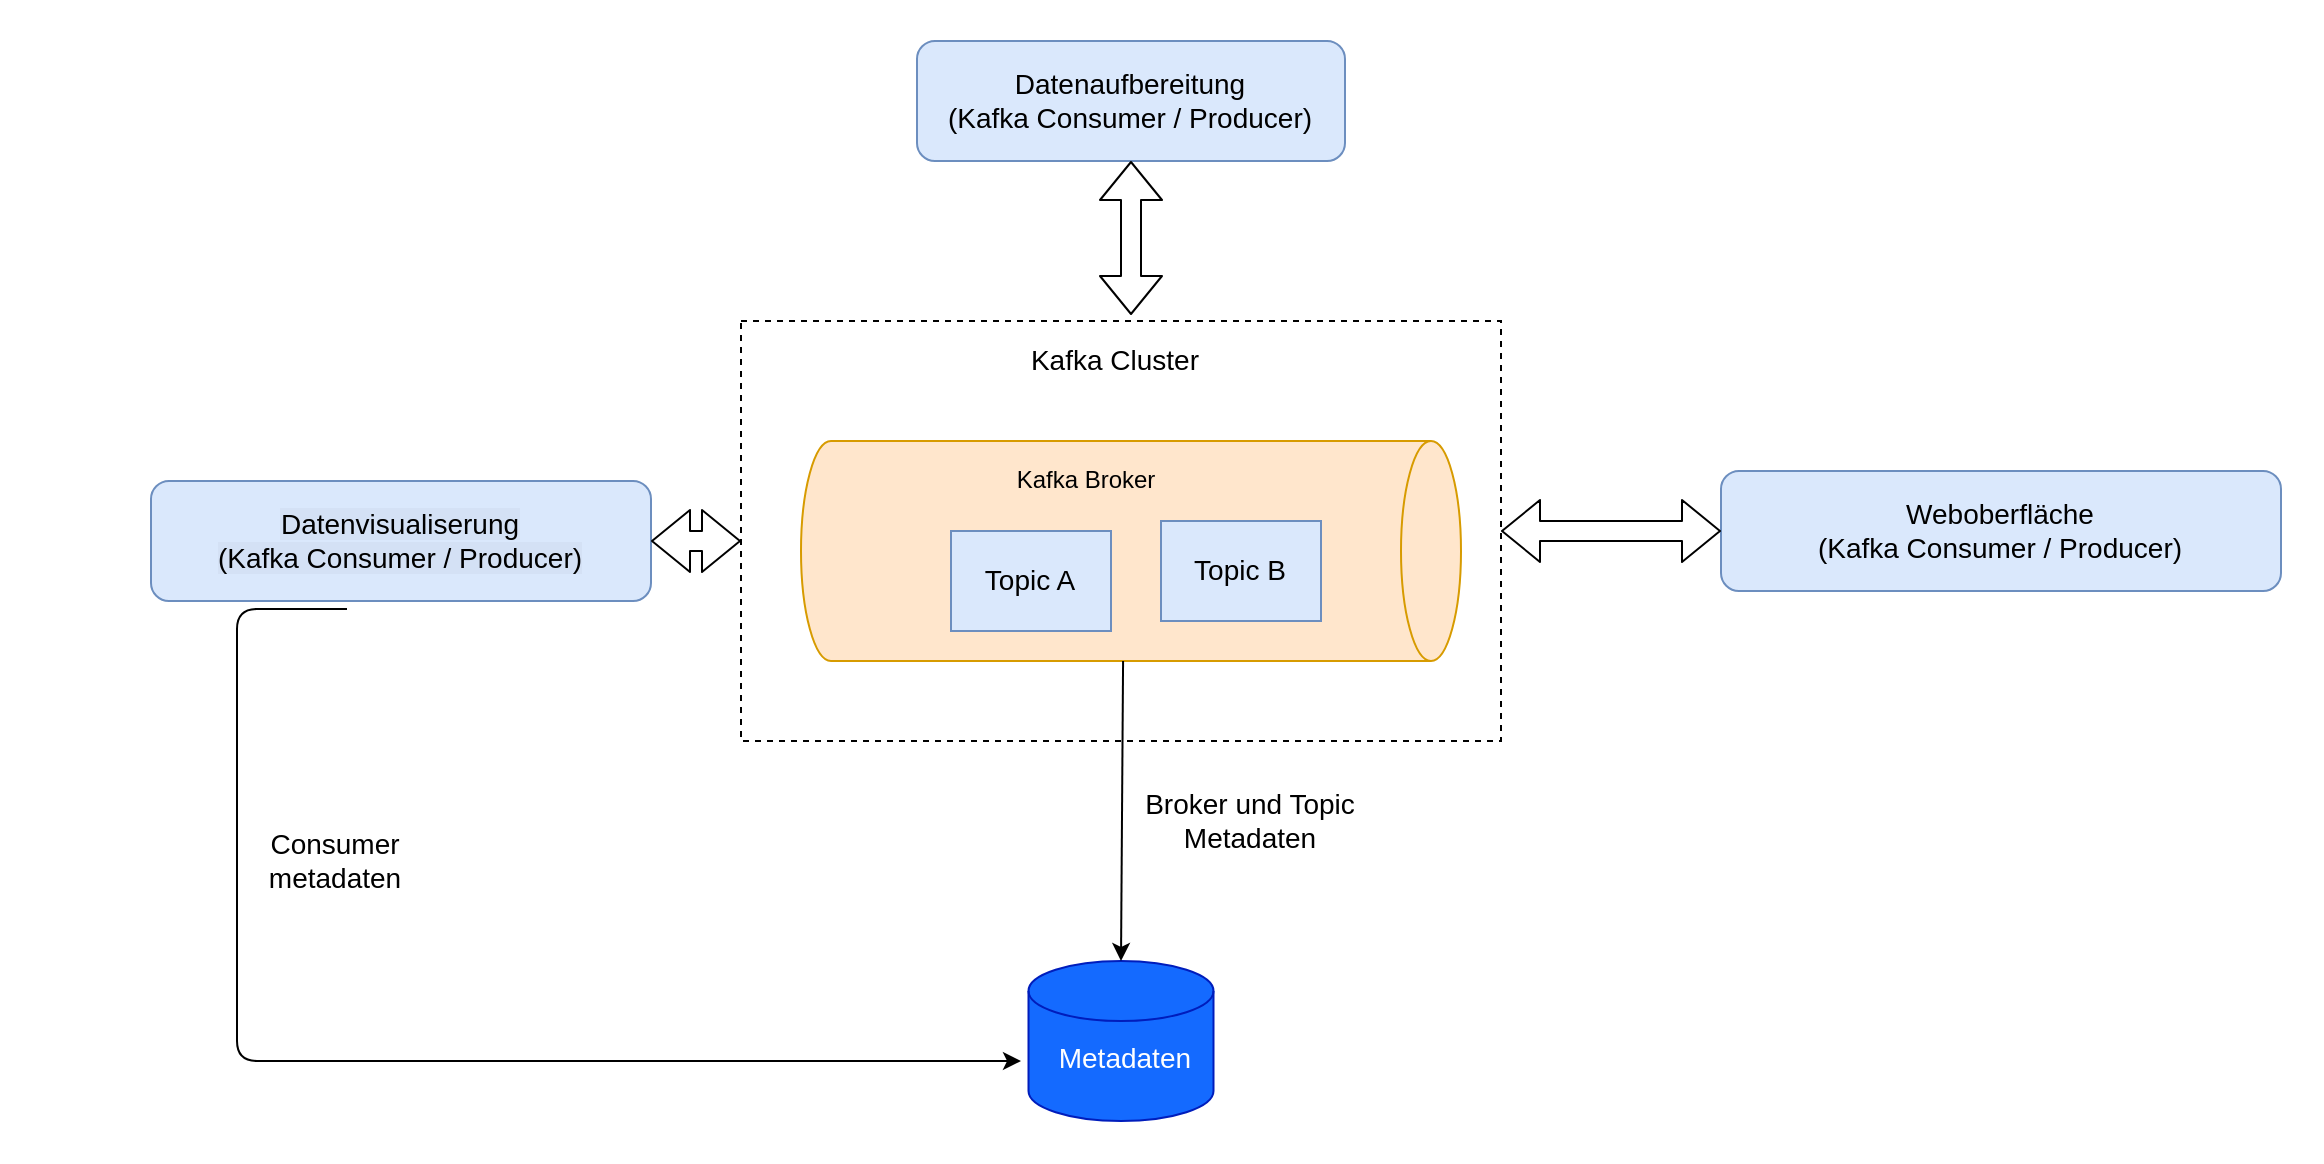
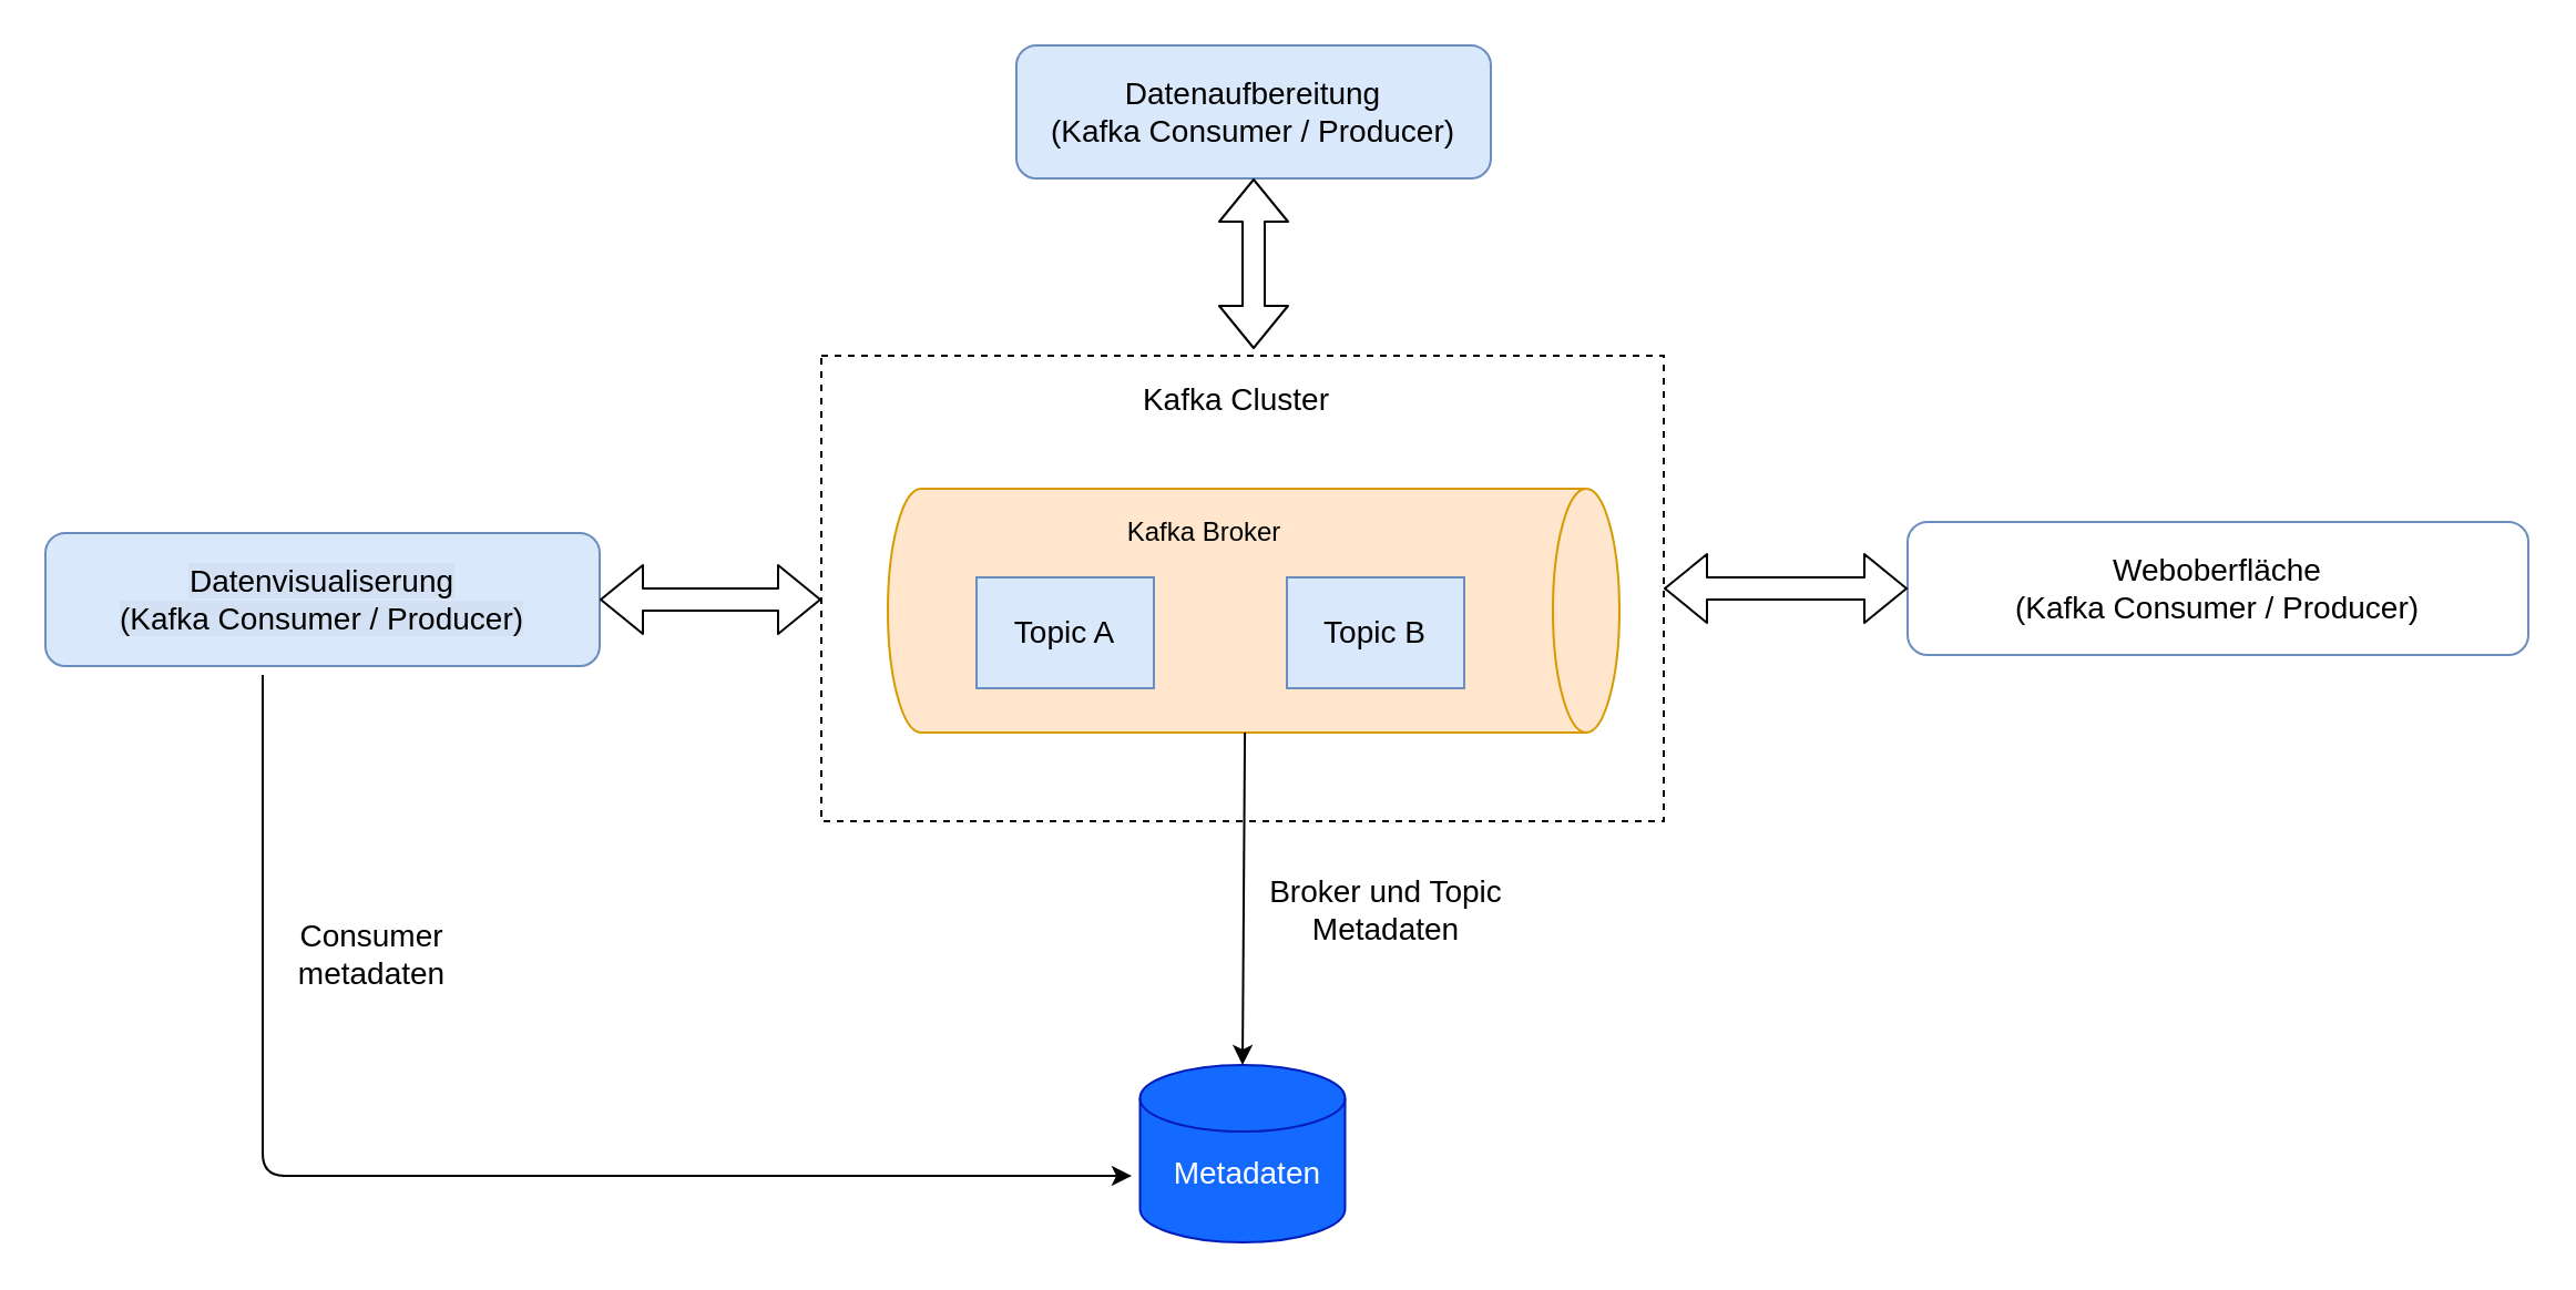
  <mxCell id="0" />
  <mxCell id="1" parent="0" />
  <mxCell id="2" value="" style="rounded=0;whiteSpace=wrap;html=1;dashed=1;" vertex="1" parent="1"><mxGeometry x="370" y="160" width="380" height="210" as="geometry" /></mxCell>
- <mxCell id="3" value="&lt;span style=&quot;color: rgb(0 , 0 , 0) ; font-family: &amp;#34;helvetica&amp;#34; ; font-size: 14px ; font-style: normal ; font-weight: 400 ; letter-spacing: normal ; text-align: center ; text-indent: 0px ; text-transform: none ; word-spacing: 0px ; display: inline ; float: none&quot;&gt;&lt;span style=&quot;background-color: rgb(212 , 225 , 245)&quot;&gt;Datenvisualiserung&lt;br&gt;(Kafka Consumer / Producer)&lt;/span&gt;&lt;br&gt;&lt;/span&gt;" style="rounded=1;whiteSpace=wrap;html=1;fillColor=#dae8fc;strokeColor=#6c8ebf;" vertex="1" parent="1"><mxGeometry x="75" y="240" width="250" height="60" as="geometry" /></mxCell>
- <mxCell id="4" value="&lt;font style=&quot;font-size: 14px&quot;&gt;Weboberfläche&lt;br&gt;(Kafka Consumer / Producer)&lt;br&gt;&lt;/font&gt;" style="rounded=1;whiteSpace=wrap;html=1;fillColor=#dae8fc;strokeColor=#6c8ebf;" vertex="1" parent="1"><mxGeometry x="860" y="235" width="280" height="60" as="geometry" /></mxCell>
+ <mxCell id="3" value="&lt;span style=&quot;color: rgb(0 , 0 , 0) ; font-family: &amp;#34;helvetica&amp;#34; ; font-size: 14px ; font-style: normal ; font-weight: 400 ; letter-spacing: normal ; text-align: center ; text-indent: 0px ; text-transform: none ; word-spacing: 0px ; display: inline ; float: none&quot;&gt;&lt;span style=&quot;background-color: rgb(212 , 225 , 245)&quot;&gt;Datenvisualiserung&lt;br&gt;(Kafka Consumer / Producer)&lt;/span&gt;&lt;br&gt;&lt;/span&gt;" style="rounded=1;whiteSpace=wrap;html=1;fillColor=#dae8fc;strokeColor=#6c8ebf;" vertex="1" parent="1"><mxGeometry x="20" y="240" width="250" height="60" as="geometry" /></mxCell>
+ <mxCell id="4" value="&lt;font style=&quot;font-size: 14px&quot;&gt;Weboberfläche&lt;br&gt;(Kafka Consumer / Producer)&lt;br&gt;&lt;/font&gt;" style="rounded=1;whiteSpace=wrap;html=1;fillColor=#ffffff;strokeColor=#6c8ebf;" vertex="1" parent="1"><mxGeometry x="860" y="235" width="280" height="60" as="geometry" /></mxCell>
  <mxCell id="5" value="&lt;font style=&quot;font-size: 14px&quot;&gt;Datenaufbereitung&lt;br&gt;(Kafka Consumer / Producer)&lt;br&gt;&lt;/font&gt;" style="rounded=1;whiteSpace=wrap;html=1;fillColor=#dae8fc;strokeColor=#6c8ebf;" vertex="1" parent="1"><mxGeometry x="458" y="20" width="214" height="60" as="geometry" /></mxCell>
  <mxCell id="6" value="" style="shape=cylinder2;whiteSpace=wrap;html=1;boundedLbl=1;backgroundOutline=1;size=15;direction=south;fillColor=#ffe6cc;strokeColor=#d79b00;" vertex="1" parent="1"><mxGeometry x="400" y="220" width="330" height="110" as="geometry" /></mxCell>
  <mxCell id="7" value="&lt;font style=&quot;font-size: 14px&quot;&gt;&lt;br&gt;&amp;nbsp;Metadaten&lt;/font&gt;" style="shape=cylinder2;whiteSpace=wrap;html=1;boundedLbl=1;backgroundOutline=1;size=15;strokeColor=#001DBC;fontColor=#ffffff;fillColor=#146AFF;" vertex="1" parent="1"><mxGeometry x="513.75" y="480" width="92.5" height="80" as="geometry" /></mxCell>
  <mxCell id="8" value="&lt;font style=&quot;font-size: 14px&quot;&gt;Kafka Cluster&lt;/font&gt;" style="text;html=1;strokeColor=none;fillColor=none;align=center;verticalAlign=middle;whiteSpace=wrap;rounded=0;dashed=1;" vertex="1" parent="1"><mxGeometry x="505" y="170" width="105" height="20" as="geometry" /></mxCell>
  <mxCell id="9" value="Kafka Broker" style="text;html=1;strokeColor=none;fillColor=none;align=center;verticalAlign=middle;whiteSpace=wrap;rounded=0;dashed=1;" vertex="1" parent="1"><mxGeometry x="497.5" y="230" width="90" height="20" as="geometry" /></mxCell>
- <mxCell id="10" value="&lt;font style=&quot;font-size: 14px&quot;&gt;Topic A&lt;/font&gt;" style="rounded=0;whiteSpace=wrap;html=1;fillColor=#dae8fc;strokeColor=#6c8ebf;" vertex="1" parent="1"><mxGeometry x="475" y="265" width="80" height="50" as="geometry" /></mxCell>
+ <mxCell id="10" value="&lt;font style=&quot;font-size: 14px&quot;&gt;Topic A&lt;/font&gt;" style="rounded=0;whiteSpace=wrap;html=1;fillColor=#dae8fc;strokeColor=#6c8ebf;" vertex="1" parent="1"><mxGeometry x="440" y="260" width="80" height="50" as="geometry" /></mxCell>
  <mxCell id="11" value="&lt;font style=&quot;font-size: 14px&quot;&gt;Topic B&lt;/font&gt;" style="rounded=0;whiteSpace=wrap;html=1;fillColor=#dae8fc;strokeColor=#6c8ebf;" vertex="1" parent="1"><mxGeometry x="580" y="260" width="80" height="50" as="geometry" /></mxCell>
  <mxCell id="12" value="" style="shape=flexArrow;endArrow=classic;startArrow=classic;html=1;exitX=1;exitY=0.5;exitDx=0;exitDy=0;" edge="1" parent="1" source="3"><mxGeometry width="50" height="50" relative="1" as="geometry"><mxPoint x="510" y="330" as="sourcePoint" /><mxPoint x="370" y="270" as="targetPoint" /></mxGeometry></mxCell>
  <mxCell id="13" value="" style="shape=flexArrow;endArrow=classic;startArrow=classic;html=1;entryX=0.5;entryY=1;entryDx=0;entryDy=0;" edge="1" parent="1" target="5"><mxGeometry width="50" height="50" relative="1" as="geometry"><mxPoint x="565" y="157" as="sourcePoint" /><mxPoint x="560" y="250" as="targetPoint" /></mxGeometry></mxCell>
  <mxCell id="14" value="" style="shape=flexArrow;endArrow=classic;startArrow=classic;html=1;entryX=0;entryY=0.5;entryDx=0;entryDy=0;exitX=1;exitY=0.5;exitDx=0;exitDy=0;" edge="1" parent="1" source="2" target="4"><mxGeometry width="50" height="50" relative="1" as="geometry"><mxPoint x="210" y="370" as="sourcePoint" /><mxPoint x="260" y="320" as="targetPoint" /></mxGeometry></mxCell>
  <mxCell id="15" value="" style="endArrow=classic;html=1;exitX=1;exitY=0.512;exitDx=0;exitDy=0;exitPerimeter=0;" edge="1" parent="1" source="6"><mxGeometry width="50" height="50" relative="1" as="geometry"><mxPoint x="564" y="330" as="sourcePoint" /><mxPoint x="560" y="480" as="targetPoint" /></mxGeometry></mxCell>
  <mxCell id="16" value="&lt;font style=&quot;font-size: 14px&quot;&gt;Broker und Topic Metadaten&lt;/font&gt;" style="text;html=1;strokeColor=none;fillColor=none;align=center;verticalAlign=middle;whiteSpace=wrap;rounded=0;" vertex="1" parent="1"><mxGeometry x="570" y="400" width="110" height="20" as="geometry" /></mxCell>
  <mxCell id="17" value="" style="endArrow=classic;startArrow=none;html=1;exitX=0.392;exitY=1.067;exitDx=0;exitDy=0;exitPerimeter=0;edgeStyle=orthogonalEdgeStyle;startFill=0;" edge="1" parent="1" source="3"><mxGeometry width="50" height="50" relative="1" as="geometry"><mxPoint x="490" y="340" as="sourcePoint" /><mxPoint x="510" y="530" as="targetPoint" /><Array as="points"><mxPoint x="118" y="530" /></Array></mxGeometry></mxCell>
  <mxCell id="18" value="&lt;font style=&quot;font-size: 14px&quot;&gt;Consumer metadaten&lt;/font&gt;" style="text;html=1;strokeColor=none;fillColor=none;align=center;verticalAlign=middle;whiteSpace=wrap;rounded=0;" vertex="1" parent="1"><mxGeometry y="420" width="115" height="20" as="geometry" x="110" /></mxCell>
